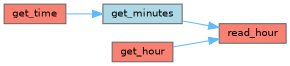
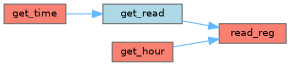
  digraph {
    rankdir=LR
    node [color=grey40 fillcolor=salmon fontname=Helvetica fontsize=10 shape=box style=filled]
    edge [color=steelblue1 fontname=Helvetica fontsize=10 labelfontname=Helvetica labelfontsize=10 style=solid]
    n1 [color=gray40 fontcolor=black height=0.2 label=get_time width=0.4]
-   n2 [fillcolor=lightblue height=0.2 label=get_minutes width=0.4]
+   n2 [fillcolor=lightblue height=0.2 label=get_read width=0.4]
    n3 [height=0.2 label=get_hour width=0.4]
-   n4 [height=0.2 label=read_hour width=0.4]
+   n4 [height=0.2 label=read_reg width=0.4]
    n1 -> n2
    n2 -> n4
    n3 -> n4
  }
